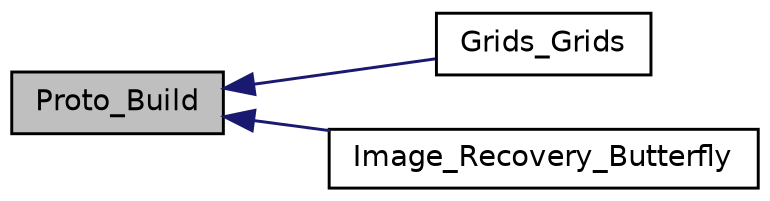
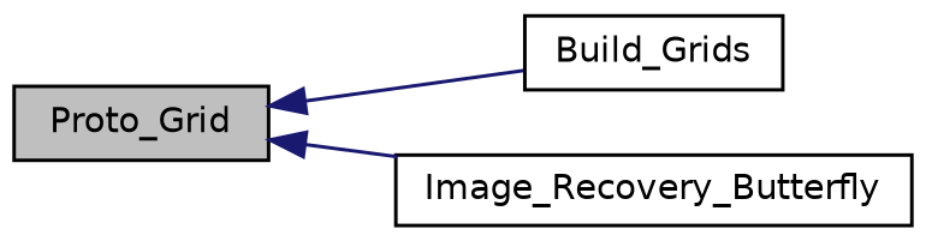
  digraph {
    rankdir=LR
    node [color=black fillcolor=white fontname=Helvetica fontsize=10 shape=record style=filled]
    edge [color=midnightblue dir=back fontname=Helvetica fontsize=10 labelfontname=Helvetica labelfontsize=10 style=solid]
-   n1 [fillcolor=grey75 fontcolor=black height=0.2 label=Proto_Build width=0.4]
-   n2 [height=0.2 label=Grids_Grids width=0.4]
+   n1 [fillcolor=grey75 fontcolor=black height=0.2 label=Proto_Grid width=0.4]
+   n2 [height=0.2 label=Build_Grids width=0.4]
    n3 [height=0.2 label=Image_Recovery_Butterfly width=0.4]
    n1 -> n2
    n1 -> n3
  }
